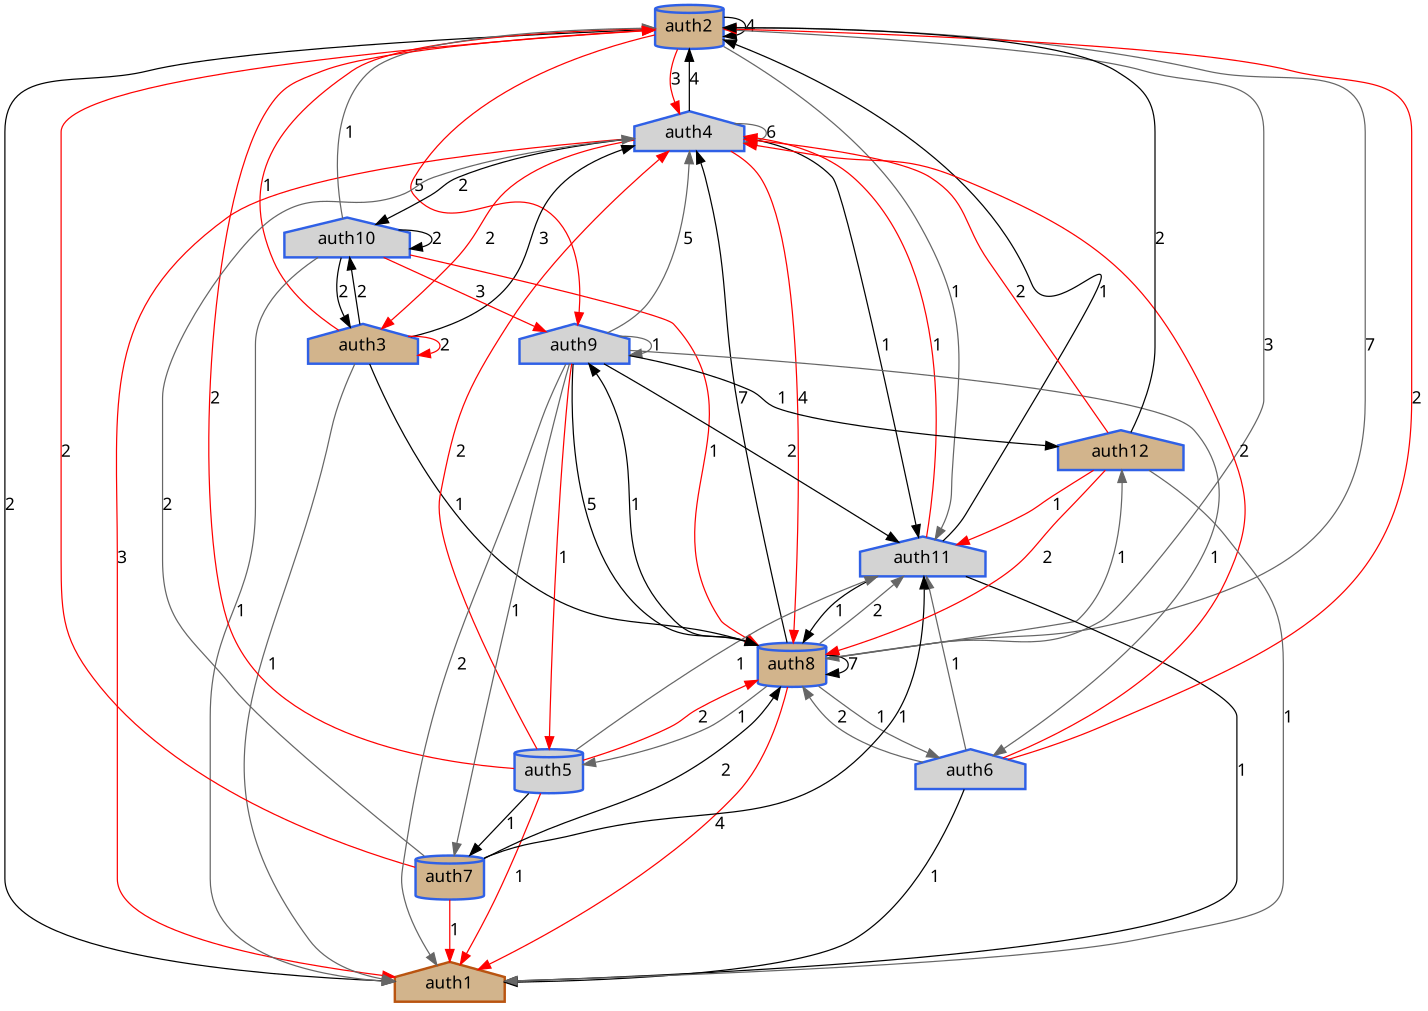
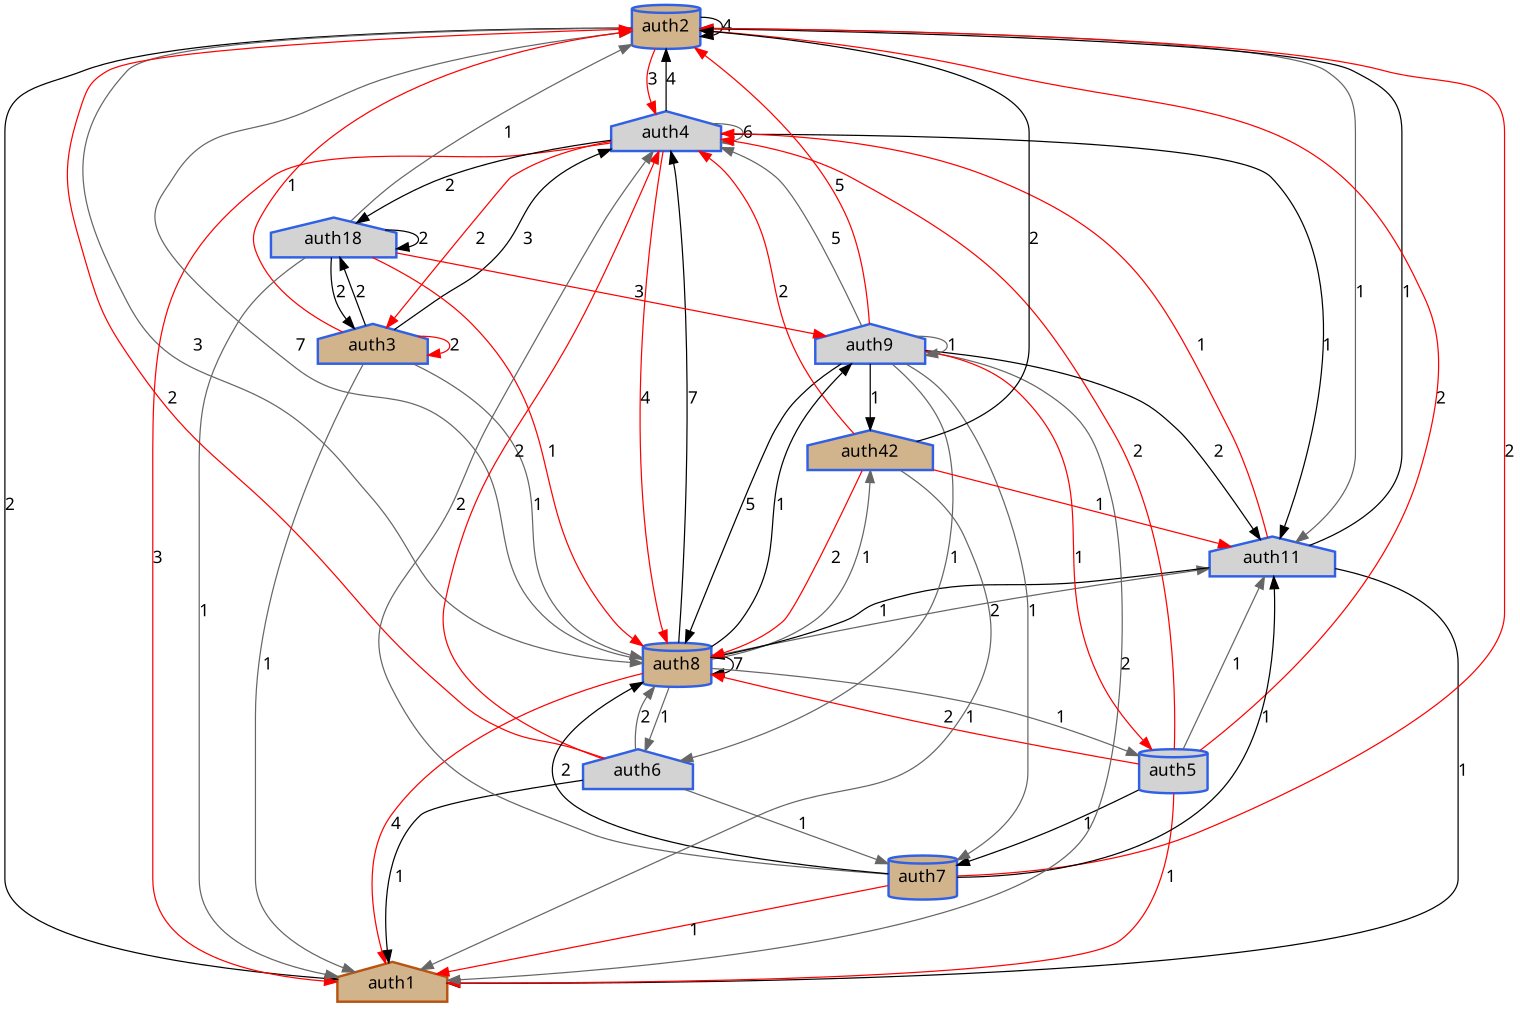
  digraph {
    fontname="Noto Sans"
    node [color="#2F60E6" fillcolor=tan fontname="Noto Sans" penwidth=2 shape=house style=filled]
    edge [color=black fontname="Noto Sans"]
    auth1 [color="#B95410"]
    auth2 [shape=cylinder]
    auth4 [fillcolor=lightgrey]
    auth8 [shape=cylinder]
    auth11 [fillcolor=lightgrey]
    auth3
-   auth10 [fillcolor=lightgrey]
+   auth10 [fillcolor=lightgrey label=auth18]
    auth5 [fillcolor=lightgrey shape=cylinder]
    auth6 [fillcolor=lightgrey]
    auth7 [shape=cylinder]
    auth9 [fillcolor=lightgrey]
-   auth12
+   auth12 [label=auth42]
    subgraph sub_1 {
      auth1
      auth2
      auth4
      auth8
      auth11
      auth3
      auth10
      auth5
      auth6
      auth7
      auth9
      auth12
    }
    auth2 -> auth1 [label=2]
    auth2 -> auth2 [label=4]
    auth2 -> auth4 [color=red label=3]
    auth2 -> auth8 [color=gray40 label=3]
    auth2 -> auth11 [color=gray40 label=1]
    auth4 -> auth1 [color=red label=3]
    auth4 -> auth2 [label=4]
    auth4 -> auth4 [color=gray40 label=6]
    auth4 -> auth8 [color=red label=4]
    auth4 -> auth11 [label=1]
    auth4 -> auth3 [color=red label=2]
    auth4 -> auth10 [label=2]
    auth8 -> auth1 [color=red label=4]
    auth8 -> auth2 [color=gray40 label=7]
    auth8 -> auth4 [label=7]
    auth8 -> auth8 [label=7]
    auth8 -> auth11 [color=gray40 label=2]
    auth8 -> auth5 [color=gray40 label=1]
    auth8 -> auth6 [color=gray40 label=1]
    auth8 -> auth9 [label=1]
    auth8 -> auth12 [color=gray40 label=1]
    auth11 -> auth1 [label=1]
    auth11 -> auth2 [label=1]
    auth11 -> auth4 [color=red label=1]
    auth11 -> auth8 [label=1]
    auth3 -> auth1 [color=gray40 label=1]
    auth3 -> auth2 [color=red label=1]
    auth3 -> auth4 [label=3]
-   auth3 -> auth8 [label=1]
+   auth3 -> auth8 [color=gray40 label=1]
    auth3 -> auth3 [color=red label=2]
    auth3 -> auth10 [label=2]
    auth10 -> auth1 [color=gray40 label=1]
    auth10 -> auth2 [color=gray40 label=1]
    auth10 -> auth8 [color=red label=1]
    auth10 -> auth3 [label=2]
    auth10 -> auth10 [label=2]
    auth10 -> auth9 [color=red label=3]
    auth5 -> auth1 [color=red label=1]
    auth5 -> auth2 [color=red label=2]
    auth5 -> auth4 [color=red label=2]
    auth5 -> auth8 [color=red label=2]
    auth5 -> auth11 [color=gray40 label=1]
    auth5 -> auth7 [label=1]
    auth6 -> auth1 [label=1]
    auth6 -> auth2 [color=red label=2]
    auth6 -> auth4 [color=red label=2]
    auth6 -> auth8 [color=gray40 label=2]
-   auth6 -> auth11 [color=gray40 label=1]
+   auth6 -> auth7 [color=gray40 label=1]
    auth7 -> auth1 [color=red label=1]
    auth7 -> auth2 [color=red label=2]
    auth7 -> auth4 [color=gray40 label=2]
    auth7 -> auth8 [label=2]
    auth7 -> auth11 [label=1]
    auth9 -> auth1 [color=gray40 label=2]
-   auth2 -> auth9 [color=red label=5]
+   auth9 -> auth2 [color=red label=5]
    auth9 -> auth4 [color=gray40 label=5]
    auth9 -> auth8 [label=5]
    auth9 -> auth11 [label=2]
    auth9 -> auth5 [color=red label=1]
    auth9 -> auth6 [color=gray40 label=1]
    auth9 -> auth7 [color=gray40 label=1]
    auth9 -> auth9 [color=gray40 label=1]
    auth9 -> auth12 [label=1]
    auth12 -> auth1 [color=gray40 label=1]
    auth12 -> auth2 [label=2]
    auth12 -> auth4 [color=red label=2]
    auth12 -> auth8 [color=red label=2]
    auth12 -> auth11 [color=red label=1]
  }
